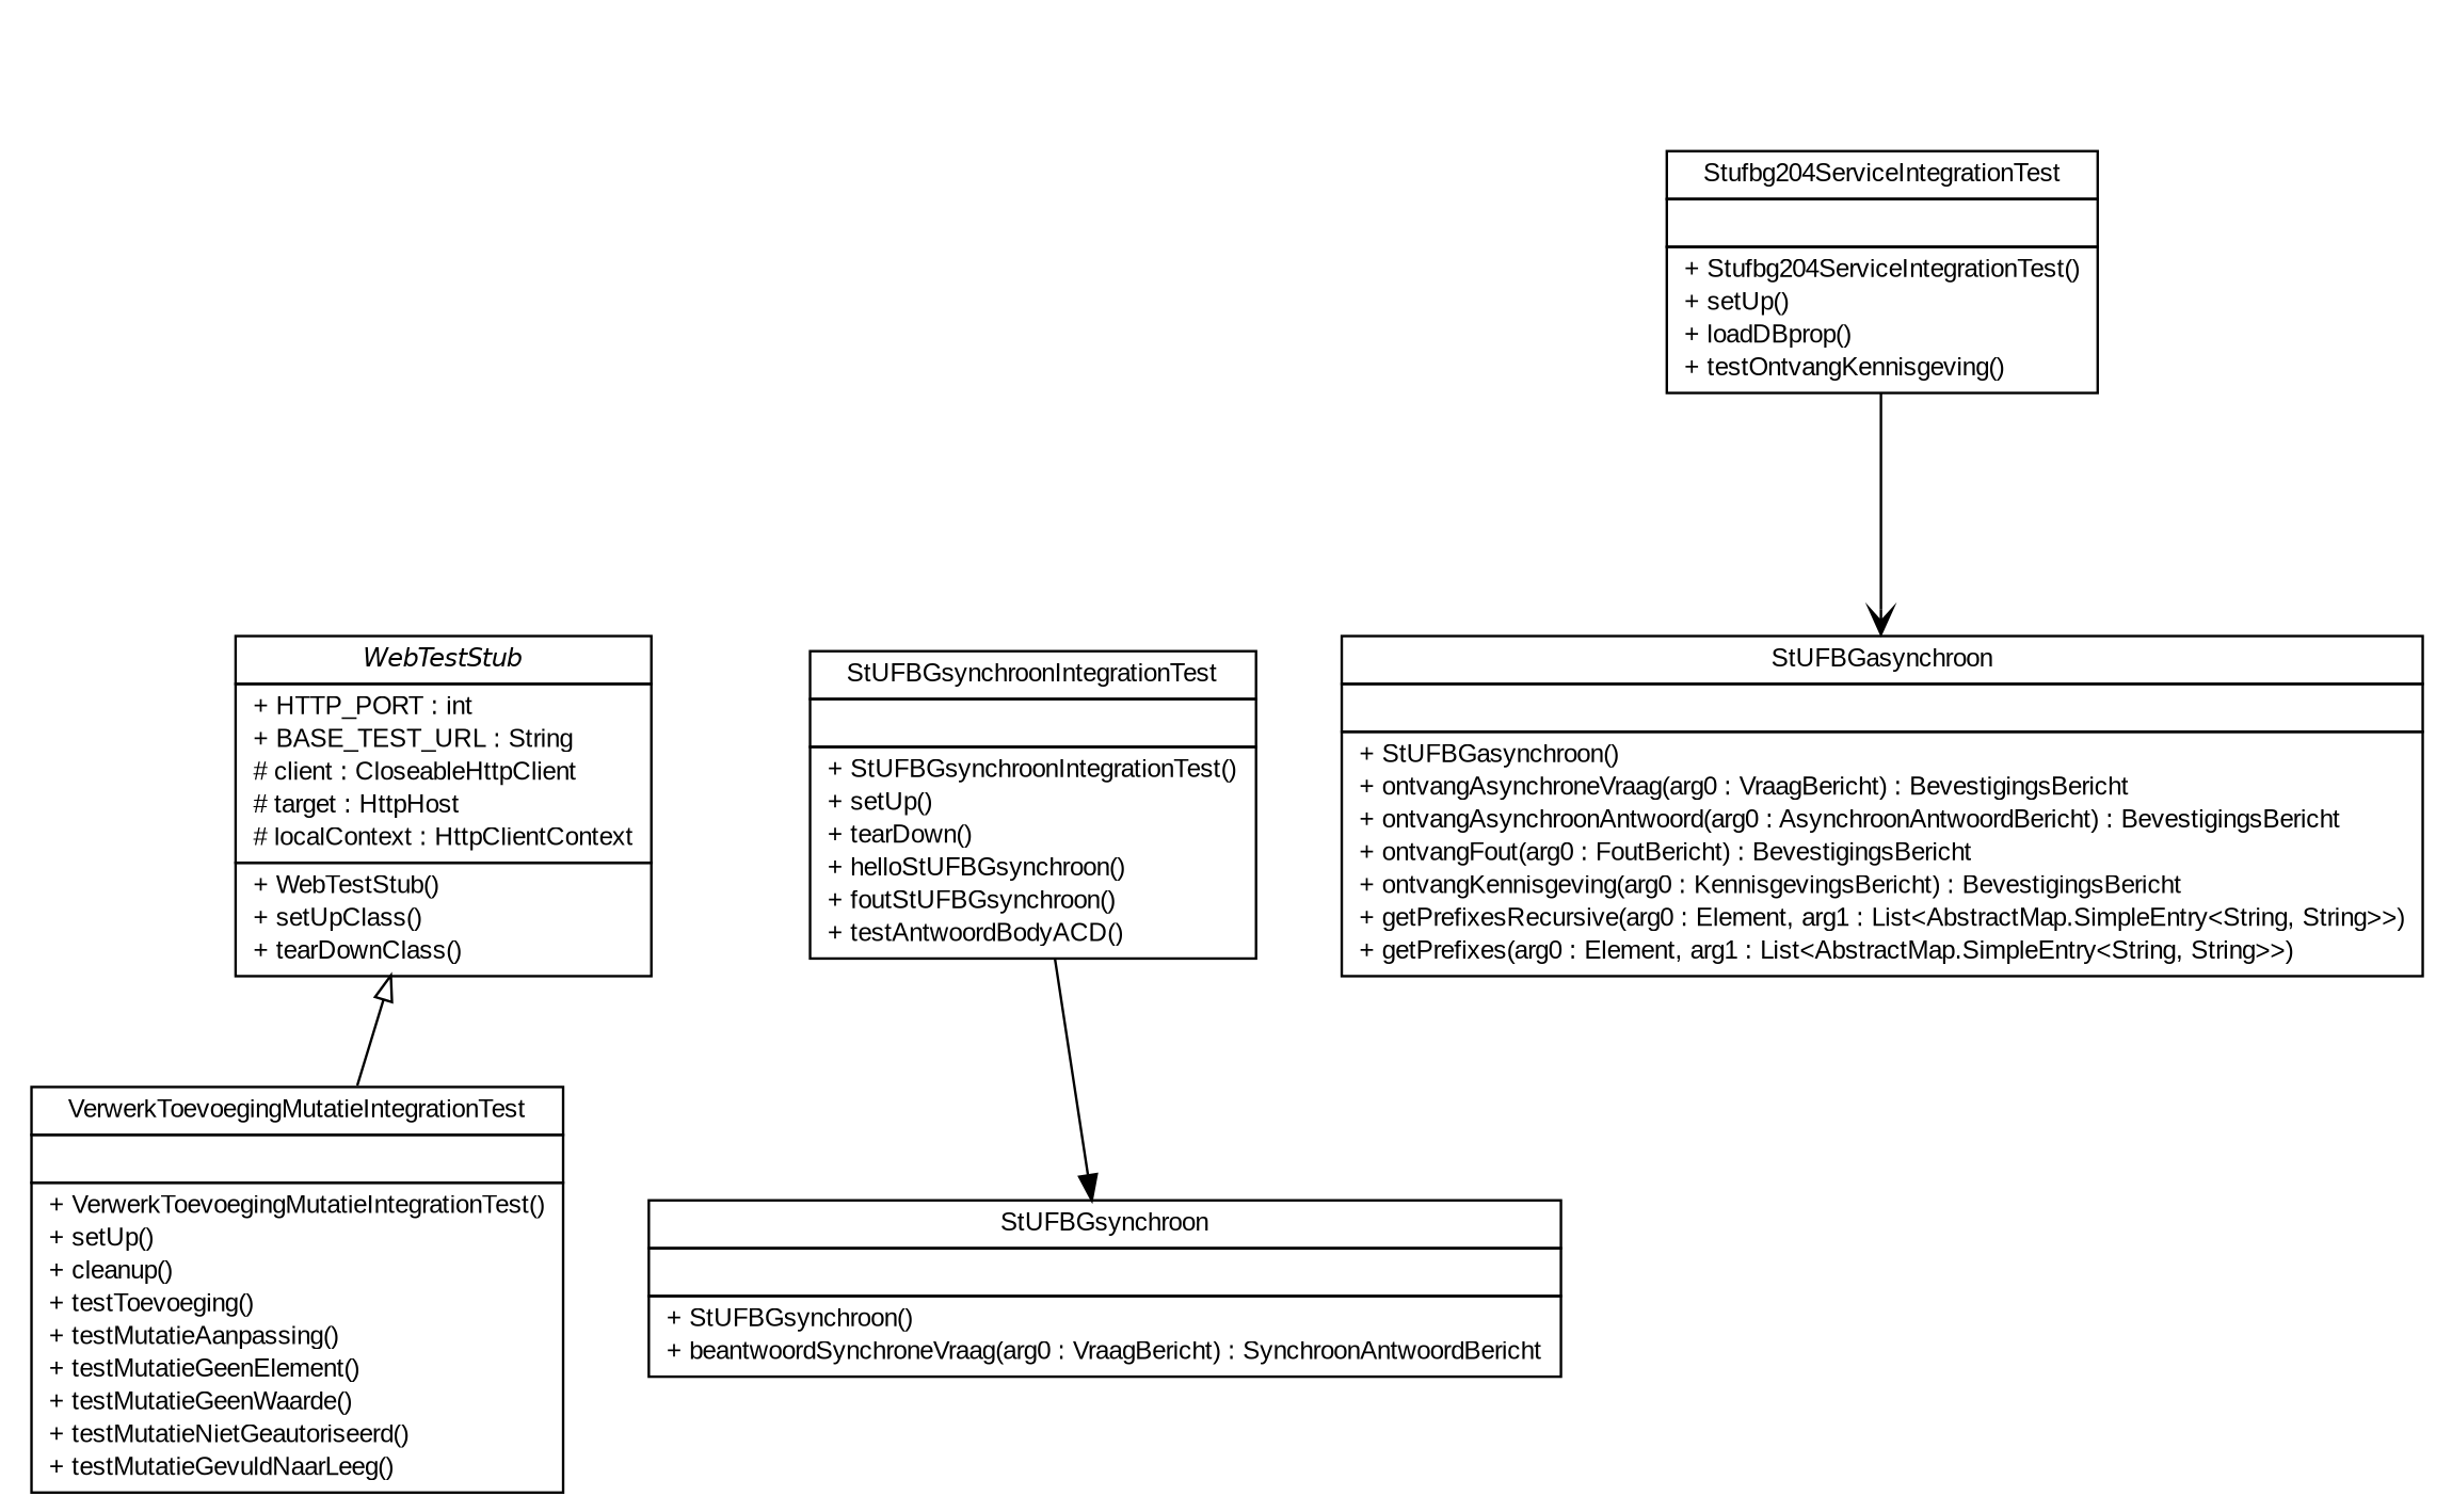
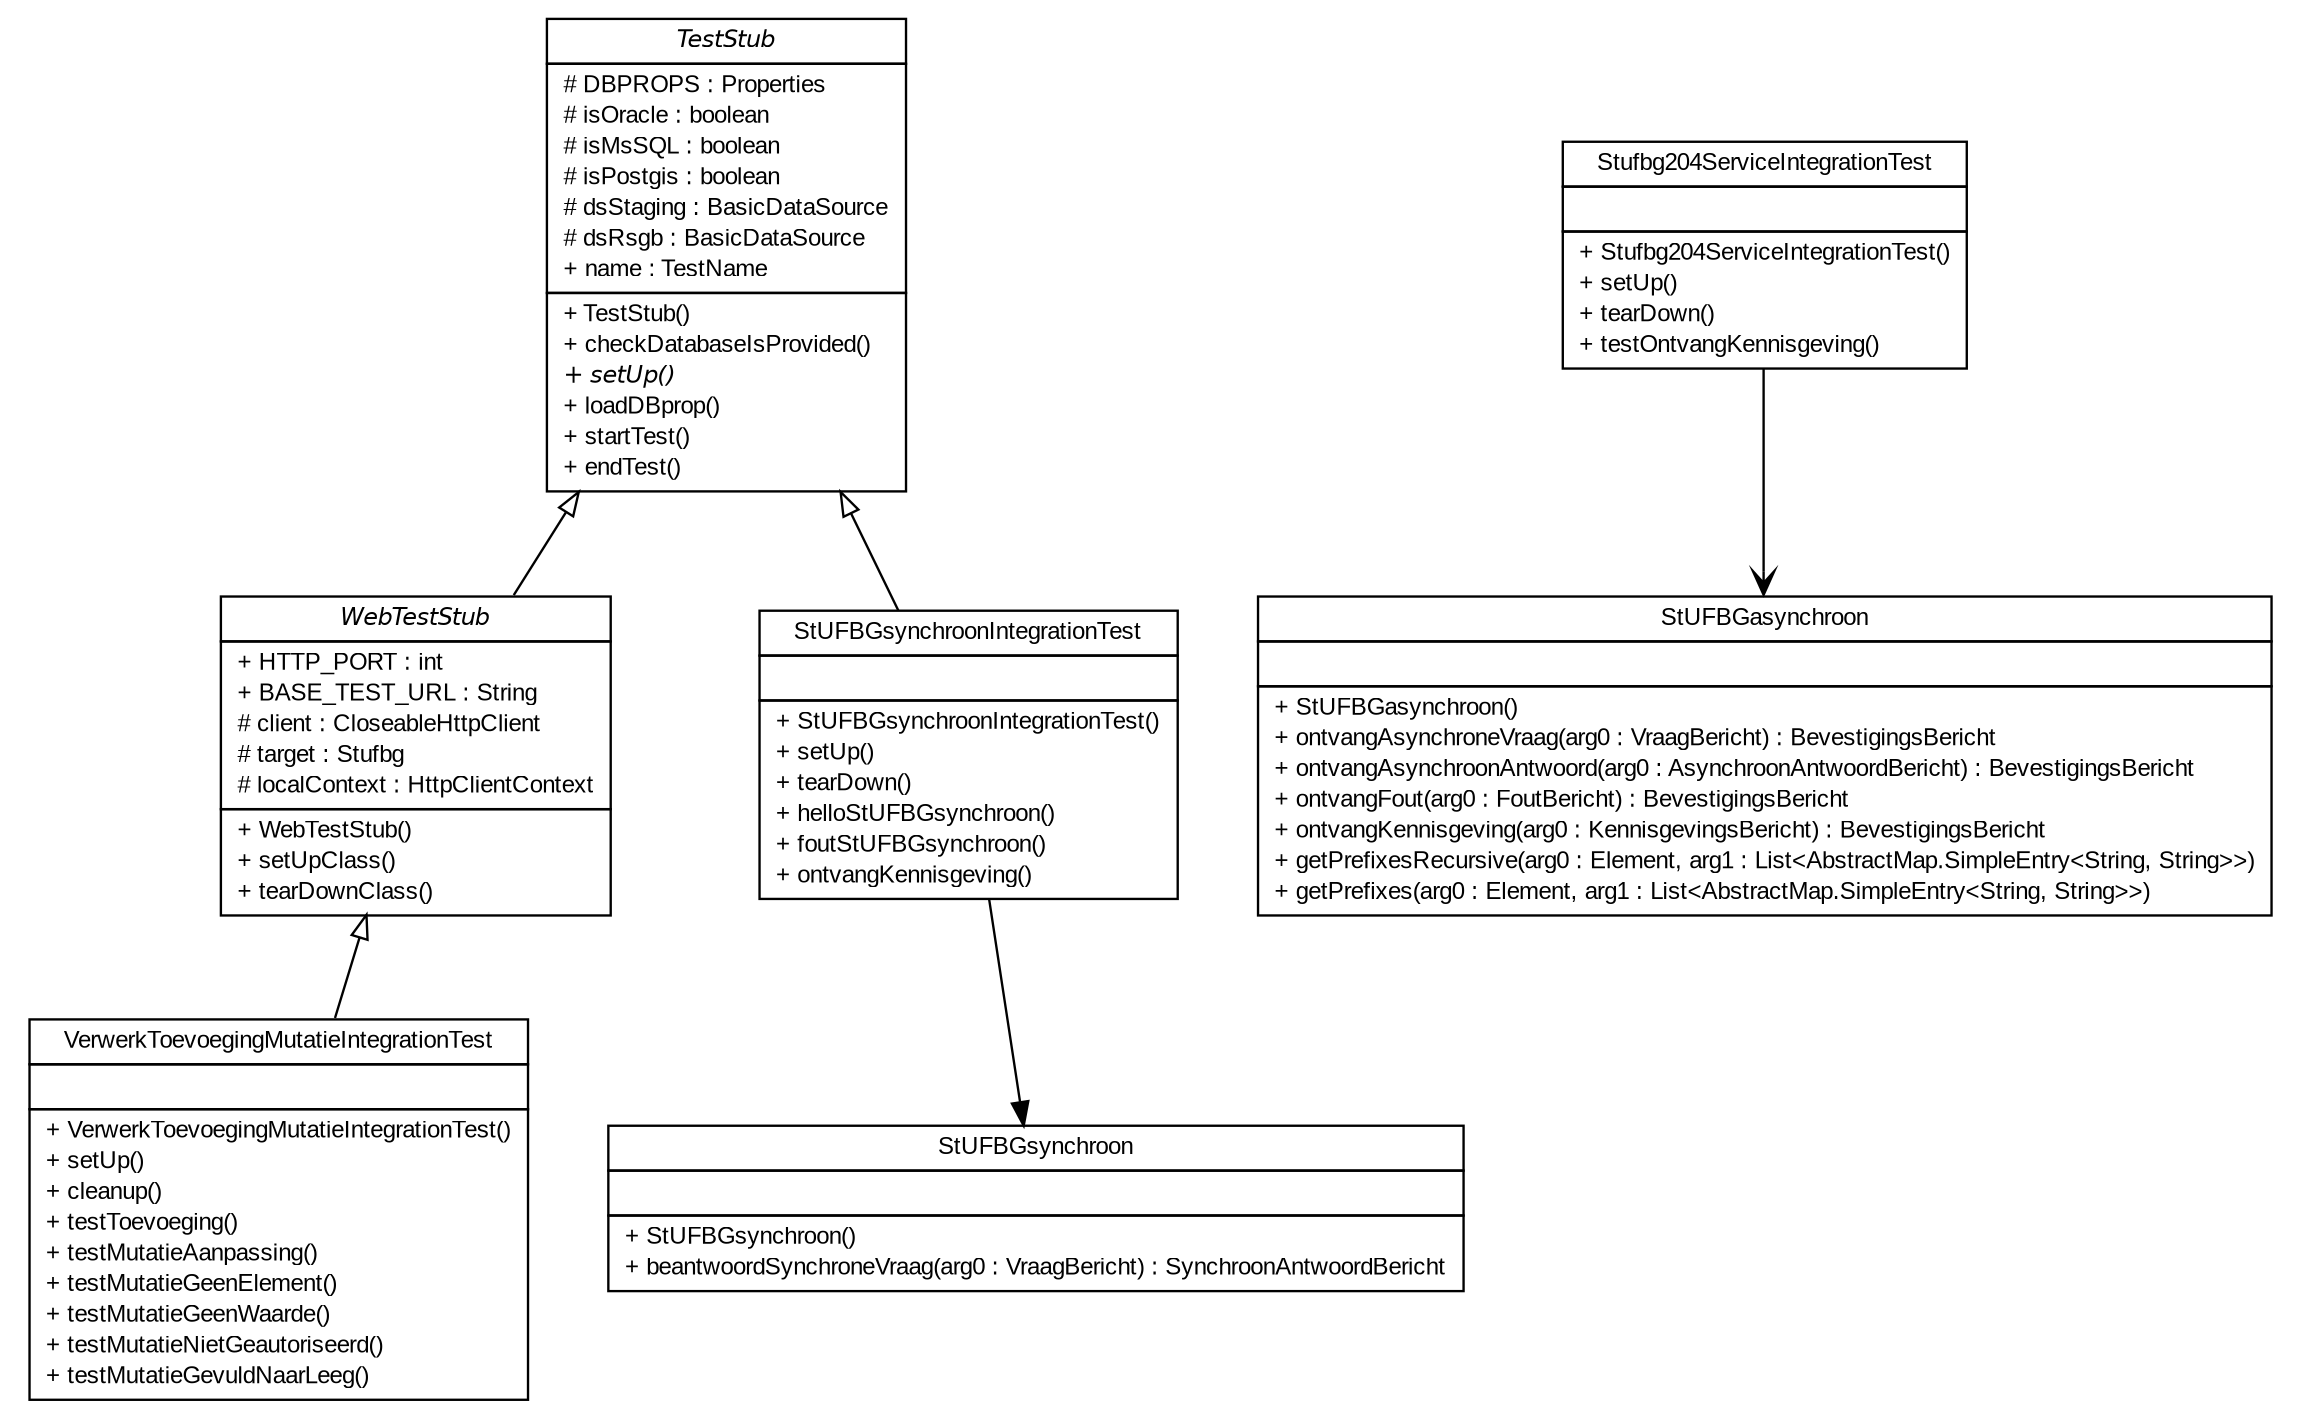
  digraph {
    fontname="Liberation Sans"
    nodesep=0.25
    ranksep=0.5
    node [fontcolor=black fontname="Liberation Sans" fontsize=10.0 shape=plaintext]
    edge [arrowtail=empty dir=back fontname="Liberation Sans" fontsize=10 headport=p labelfontname=Helvetica labelfontsize=10 tailport=p]
-   n1 [label=<<table title="nl.b3p.brmo.stufbg204.WebTestStub" border="0" cellborder="1" cellspacing="0" cellpadding="2" port="p" href="./WebTestStub.html"> 		<tr><td><table border="0" cellspacing="0" cellpadding="1"> <tr><td align="center" balign="center"><font face="Helvetica-Oblique"> WebTestStub </font></td></tr> 		</table></td></tr> 		<tr><td><table border="0" cellspacing="0" cellpadding="1"> <tr><td align="left" balign="left"> + HTTP_PORT : int </td></tr> <tr><td align="left" balign="left"> + BASE_TEST_URL : String </td></tr> <tr><td align="left" balign="left"> # client : CloseableHttpClient </td></tr> <tr><td align="left" balign="left"> # target : HttpHost </td></tr> <tr><td align="left" balign="left"> # localContext : HttpClientContext </td></tr> 		</table></td></tr> 		<tr><td><table border="0" cellspacing="0" cellpadding="1"> <tr><td align="left" balign="left"> + WebTestStub() </td></tr> <tr><td align="left" balign="left"> + setUpClass() </td></tr> <tr><td align="left" balign="left"> + tearDownClass() </td></tr> 		</table></td></tr> 		</table>>]
+   n1 [label=<<table title="nl.b3p.brmo.stufbg204.WebTestStub" border="0" cellborder="1" cellspacing="0" cellpadding="2" port="p" href="./WebTestStub.html"> 		<tr><td><table border="0" cellspacing="0" cellpadding="1"> <tr><td align="center" balign="center"><font face="Helvetica-Oblique"> WebTestStub </font></td></tr> 		</table></td></tr> 		<tr><td><table border="0" cellspacing="0" cellpadding="1"> <tr><td align="left" balign="left"> + HTTP_PORT : int </td></tr> <tr><td align="left" balign="left"> + BASE_TEST_URL : String </td></tr> <tr><td align="left" balign="left"> # client : CloseableHttpClient </td></tr> <tr><td align="left" balign="left"> # target : Stufbg </td></tr> <tr><td align="left" balign="left"> # localContext : HttpClientContext </td></tr> 		</table></td></tr> 		<tr><td><table border="0" cellspacing="0" cellpadding="1"> <tr><td align="left" balign="left"> + WebTestStub() </td></tr> <tr><td align="left" balign="left"> + setUpClass() </td></tr> <tr><td align="left" balign="left"> + tearDownClass() </td></tr> 		</table></td></tr> 		</table>>]
    n2 [label=<<table title="nl.b3p.brmo.stufbg204.VerwerkToevoegingMutatieIntegrationTest" border="0" cellborder="1" cellspacing="0" cellpadding="2" port="p" href="./VerwerkToevoegingMutatieIntegrationTest.html"> 		<tr><td><table border="0" cellspacing="0" cellpadding="1"> <tr><td align="center" balign="center"> VerwerkToevoegingMutatieIntegrationTest </td></tr> 		</table></td></tr> 		<tr><td><table border="0" cellspacing="0" cellpadding="1"> <tr><td align="left" balign="left">  </td></tr> 		</table></td></tr> 		<tr><td><table border="0" cellspacing="0" cellpadding="1"> <tr><td align="left" balign="left"> + VerwerkToevoegingMutatieIntegrationTest() </td></tr> <tr><td align="left" balign="left"> + setUp() </td></tr> <tr><td align="left" balign="left"> + cleanup() </td></tr> <tr><td align="left" balign="left"> + testToevoeging() </td></tr> <tr><td align="left" balign="left"> + testMutatieAanpassing() </td></tr> <tr><td align="left" balign="left"> + testMutatieGeenElement() </td></tr> <tr><td align="left" balign="left"> + testMutatieGeenWaarde() </td></tr> <tr><td align="left" balign="left"> + testMutatieNietGeautoriseerd() </td></tr> <tr><td align="left" balign="left"> + testMutatieGevuldNaarLeeg() </td></tr> 		</table></td></tr> 		</table>>]
-   n3 [label=<<table title="nl.b3p.brmo.stufbg204.Stufbg204ServiceIntegrationTest" border="0" cellborder="1" cellspacing="0" cellpadding="2" port="p" href="./Stufbg204ServiceIntegrationTest.html"> 		<tr><td><table border="0" cellspacing="0" cellpadding="1"> <tr><td align="center" balign="center"> Stufbg204ServiceIntegrationTest </td></tr> 		</table></td></tr> 		<tr><td><table border="0" cellspacing="0" cellpadding="1"> <tr><td align="left" balign="left">  </td></tr> 		</table></td></tr> 		<tr><td><table border="0" cellspacing="0" cellpadding="1"> <tr><td align="left" balign="left"> + Stufbg204ServiceIntegrationTest() </td></tr> <tr><td align="left" balign="left"> + setUp() </td></tr> <tr><td align="left" balign="left"> + loadDBprop() </td></tr> <tr><td align="left" balign="left"> + testOntvangKennisgeving() </td></tr> 		</table></td></tr> 		</table>>]
+   n3 [label=<<table title="nl.b3p.brmo.stufbg204.Stufbg204ServiceIntegrationTest" border="0" cellborder="1" cellspacing="0" cellpadding="2" port="p" href="./Stufbg204ServiceIntegrationTest.html"> 		<tr><td><table border="0" cellspacing="0" cellpadding="1"> <tr><td align="center" balign="center"> Stufbg204ServiceIntegrationTest </td></tr> 		</table></td></tr> 		<tr><td><table border="0" cellspacing="0" cellpadding="1"> <tr><td align="left" balign="left">  </td></tr> 		</table></td></tr> 		<tr><td><table border="0" cellspacing="0" cellpadding="1"> <tr><td align="left" balign="left"> + Stufbg204ServiceIntegrationTest() </td></tr> <tr><td align="left" balign="left"> + setUp() </td></tr> <tr><td align="left" balign="left"> + tearDown() </td></tr> <tr><td align="left" balign="left"> + testOntvangKennisgeving() </td></tr> 		</table></td></tr> 		</table>>]
    n4 [label=<<table title="nl.b3p.brmo.stufbg204.StUFBGasynchroon" border="0" cellborder="1" cellspacing="0" cellpadding="2" port="p"> 		<tr><td><table border="0" cellspacing="0" cellpadding="1"> <tr><td align="center" balign="center"> StUFBGasynchroon </td></tr> 		</table></td></tr> 		<tr><td><table border="0" cellspacing="0" cellpadding="1"> <tr><td align="left" balign="left">  </td></tr> 		</table></td></tr> 		<tr><td><table border="0" cellspacing="0" cellpadding="1"> <tr><td align="left" balign="left"> + StUFBGasynchroon() </td></tr> <tr><td align="left" balign="left"> + ontvangAsynchroneVraag(arg0 : VraagBericht) : BevestigingsBericht </td></tr> <tr><td align="left" balign="left"> + ontvangAsynchroonAntwoord(arg0 : AsynchroonAntwoordBericht) : BevestigingsBericht </td></tr> <tr><td align="left" balign="left"> + ontvangFout(arg0 : FoutBericht) : BevestigingsBericht </td></tr> <tr><td align="left" balign="left"> + ontvangKennisgeving(arg0 : KennisgevingsBericht) : BevestigingsBericht </td></tr> <tr><td align="left" balign="left"> + getPrefixesRecursive(arg0 : Element, arg1 : List&lt;AbstractMap.SimpleEntry&lt;String, String&gt;&gt;) </td></tr> <tr><td align="left" balign="left"> + getPrefixes(arg0 : Element, arg1 : List&lt;AbstractMap.SimpleEntry&lt;String, String&gt;&gt;) </td></tr> 		</table></td></tr> 		</table>>]
-   n5 [label=<<table title="nl.b3p.brmo.stufbg204.StUFBGsynchroonIntegrationTest" border="0" cellborder="1" cellspacing="0" cellpadding="2" port="p" href="./StUFBGsynchroonIntegrationTest.html"> 		<tr><td><table border="0" cellspacing="0" cellpadding="1"> <tr><td align="center" balign="center"> StUFBGsynchroonIntegrationTest </td></tr> 		</table></td></tr> 		<tr><td><table border="0" cellspacing="0" cellpadding="1"> <tr><td align="left" balign="left">  </td></tr> 		</table></td></tr> 		<tr><td><table border="0" cellspacing="0" cellpadding="1"> <tr><td align="left" balign="left"> + StUFBGsynchroonIntegrationTest() </td></tr> <tr><td align="left" balign="left"> + setUp() </td></tr> <tr><td align="left" balign="left"> + tearDown() </td></tr> <tr><td align="left" balign="left"> + helloStUFBGsynchroon() </td></tr> <tr><td align="left" balign="left"> + foutStUFBGsynchroon() </td></tr> <tr><td align="left" balign="left"> + testAntwoordBodyACD() </td></tr> 		</table></td></tr> 		</table>>]
+   n5 [label=<<table title="nl.b3p.brmo.stufbg204.StUFBGsynchroonIntegrationTest" border="0" cellborder="1" cellspacing="0" cellpadding="2" port="p" href="./StUFBGsynchroonIntegrationTest.html"> 		<tr><td><table border="0" cellspacing="0" cellpadding="1"> <tr><td align="center" balign="center"> StUFBGsynchroonIntegrationTest </td></tr> 		</table></td></tr> 		<tr><td><table border="0" cellspacing="0" cellpadding="1"> <tr><td align="left" balign="left">  </td></tr> 		</table></td></tr> 		<tr><td><table border="0" cellspacing="0" cellpadding="1"> <tr><td align="left" balign="left"> + StUFBGsynchroonIntegrationTest() </td></tr> <tr><td align="left" balign="left"> + setUp() </td></tr> <tr><td align="left" balign="left"> + tearDown() </td></tr> <tr><td align="left" balign="left"> + helloStUFBGsynchroon() </td></tr> <tr><td align="left" balign="left"> + foutStUFBGsynchroon() </td></tr> <tr><td align="left" balign="left"> + ontvangKennisgeving() </td></tr> 		</table></td></tr> 		</table>>]
    n6 [label=<<table title="nl.b3p.brmo.stufbg204.StUFBGsynchroon" border="0" cellborder="1" cellspacing="0" cellpadding="2" port="p"> 		<tr><td><table border="0" cellspacing="0" cellpadding="1"> <tr><td align="center" balign="center"> StUFBGsynchroon </td></tr> 		</table></td></tr> 		<tr><td><table border="0" cellspacing="0" cellpadding="1"> <tr><td align="left" balign="left">  </td></tr> 		</table></td></tr> 		<tr><td><table border="0" cellspacing="0" cellpadding="1"> <tr><td align="left" balign="left"> + StUFBGsynchroon() </td></tr> <tr><td align="left" balign="left"> + beantwoordSynchroneVraag(arg0 : VraagBericht) : SynchroonAntwoordBericht </td></tr> 		</table></td></tr> 		</table>>]
+   n7 [label=<<table title="nl.b3p.brmo.stufbg204.TestStub" border="0" cellborder="1" cellspacing="0" cellpadding="2" port="p" href="./TestStub.html"> 		<tr><td><table border="0" cellspacing="0" cellpadding="1"> <tr><td align="center" balign="center"><font face="Helvetica-Oblique"> TestStub </font></td></tr> 		</table></td></tr> 		<tr><td><table border="0" cellspacing="0" cellpadding="1"> <tr><td align="left" balign="left"> # DBPROPS : Properties </td></tr> <tr><td align="left" balign="left"> # isOracle : boolean </td></tr> <tr><td align="left" balign="left"> # isMsSQL : boolean </td></tr> <tr><td align="left" balign="left"> # isPostgis : boolean </td></tr> <tr><td align="left" balign="left"> # dsStaging : BasicDataSource </td></tr> <tr><td align="left" balign="left"> # dsRsgb : BasicDataSource </td></tr> <tr><td align="left" balign="left"> + name : TestName </td></tr> 		</table></td></tr> 		<tr><td><table border="0" cellspacing="0" cellpadding="1"> <tr><td align="left" balign="left"> + TestStub() </td></tr> <tr><td align="left" balign="left"> + checkDatabaseIsProvided() </td></tr> <tr><td align="left" balign="left"><font face="Helvetica-Oblique" point-size="10.0"> + setUp() </font></td></tr> <tr><td align="left" balign="left"> + loadDBprop() </td></tr> <tr><td align="left" balign="left"> + startTest() </td></tr> <tr><td align="left" balign="left"> + endTest() </td></tr> 		</table></td></tr> 		</table>>]
    n1 -> n2
    n3 -> n4 [arrowhead=open color=black fontcolor=black fontsize=10.0 arrowtail="" dir=""]
    n5 -> n6 [arrowhead=normal color=black fontcolor=black fontsize=10.0 arrowtail="" dir=""]
+   n7 -> n1
+   n7 -> n5
  }
